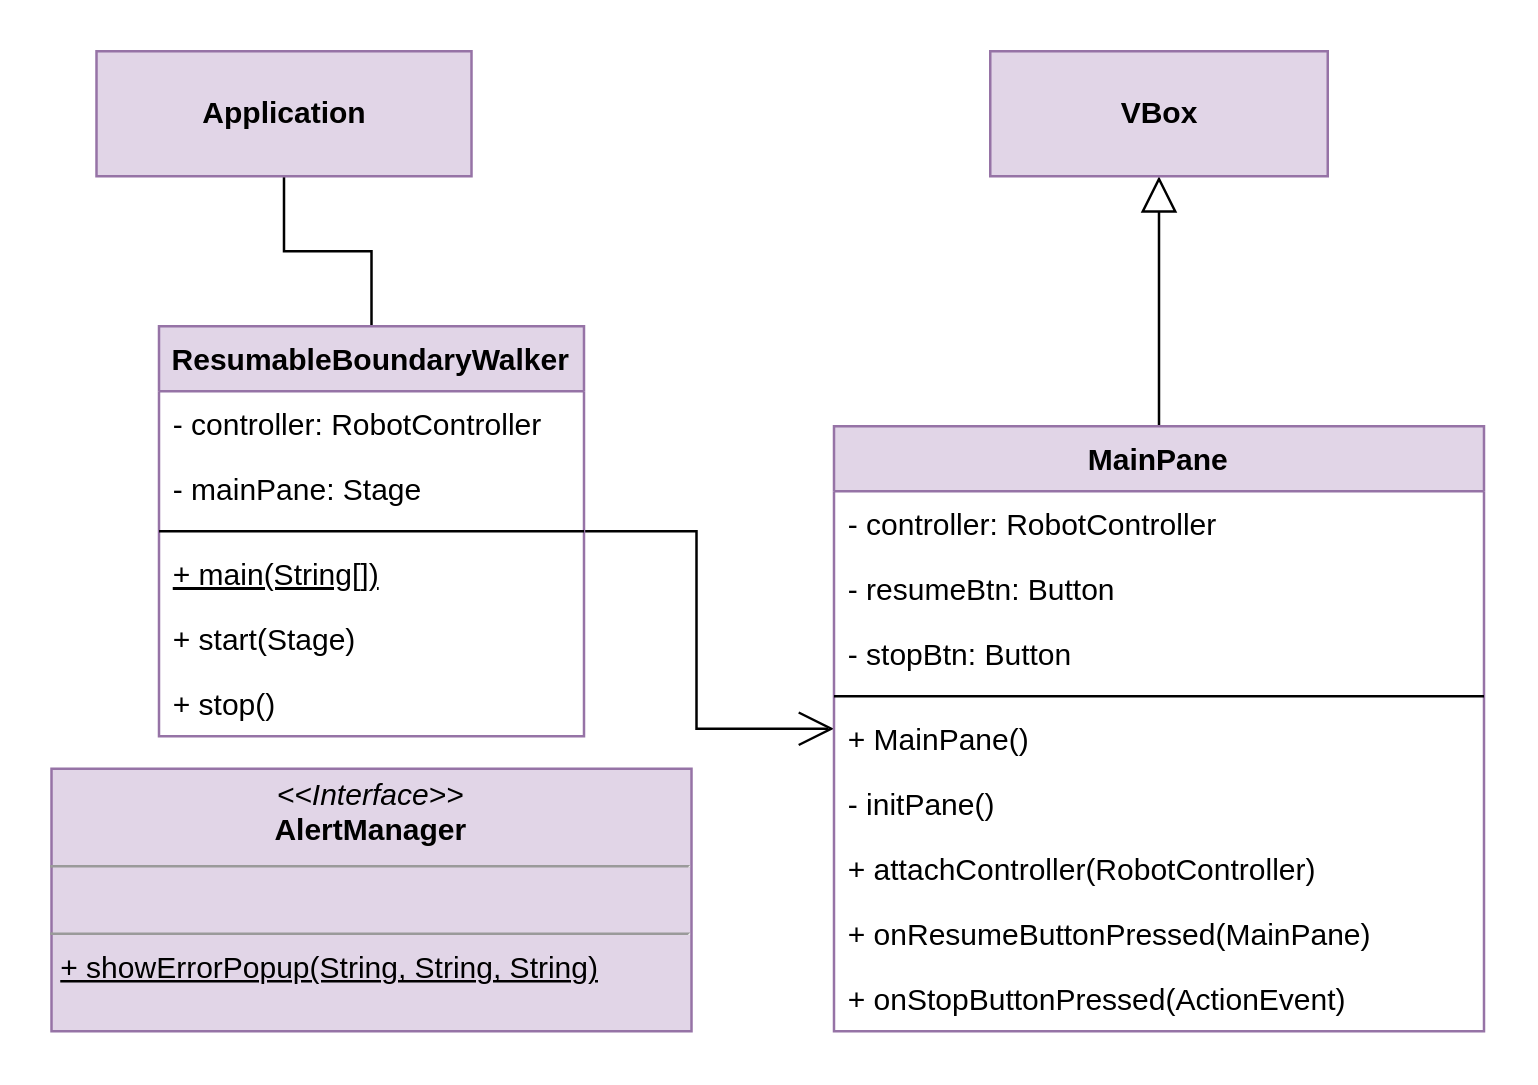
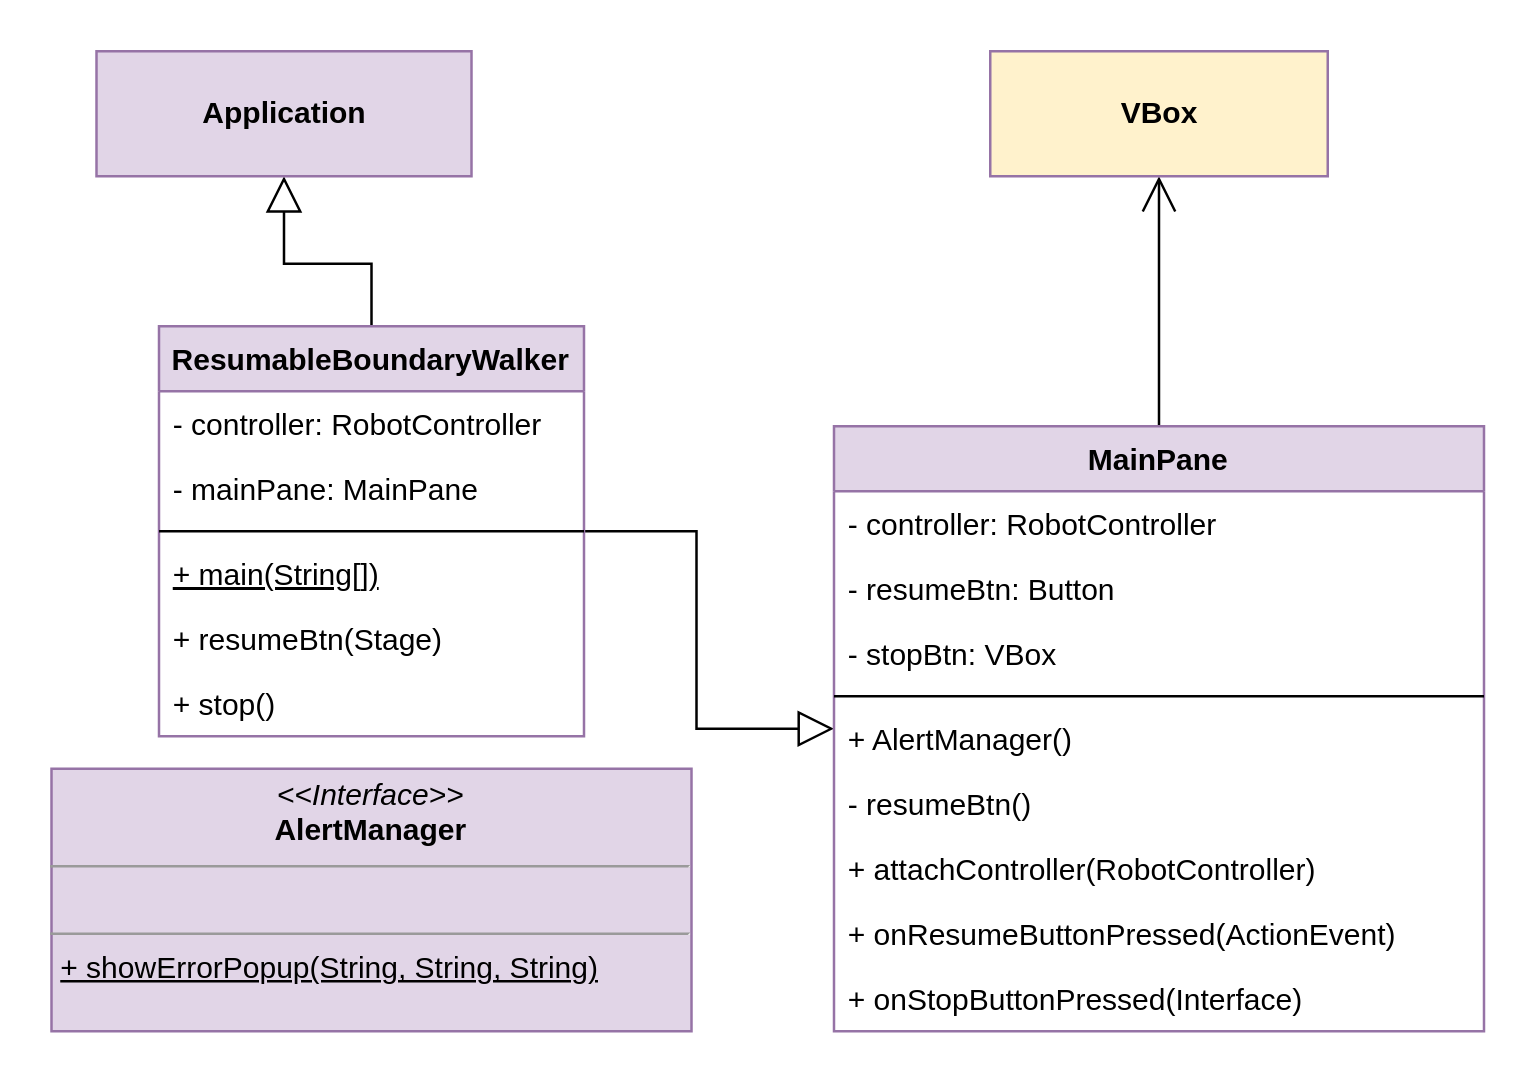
  <mxCell id="0" />
  <mxCell id="1" parent="0" />
- <mxCell id="2" style="edgeStyle=orthogonalEdgeStyle;rounded=0;orthogonalLoop=1;jettySize=auto;html=1;endArrow=none;endFill=0;endSize=12;" parent="1" source="4" target="23" edge="1"><mxGeometry relative="1" as="geometry"><mxPoint x="148" y="130" as="targetPoint" /></mxGeometry></mxCell>
- <mxCell id="3" style="edgeStyle=orthogonalEdgeStyle;rounded=0;orthogonalLoop=1;jettySize=auto;html=1;endArrow=open;endFill=0;endSize=12;" parent="1" source="4" target="12" edge="1"><mxGeometry relative="1" as="geometry" /></mxCell>
+ <mxCell id="2" style="edgeStyle=orthogonalEdgeStyle;rounded=0;orthogonalLoop=1;jettySize=auto;html=1;endArrow=block;endFill=0;endSize=12;" parent="1" source="4" target="23" edge="1"><mxGeometry relative="1" as="geometry"><mxPoint x="148" y="130" as="targetPoint" /></mxGeometry></mxCell>
+ <mxCell id="3" style="edgeStyle=orthogonalEdgeStyle;rounded=0;orthogonalLoop=1;jettySize=auto;html=1;endArrow=block;endFill=0;endSize=12;" parent="1" source="4" target="12" edge="1"><mxGeometry relative="1" as="geometry" /></mxCell>
  <mxCell id="4" value="ResumableBoundaryWalker" style="swimlane;fontStyle=1;align=center;verticalAlign=top;childLayout=stackLayout;horizontal=1;startSize=26;horizontalStack=0;resizeParent=1;resizeParentMax=0;resizeLast=0;collapsible=1;marginBottom=0;fillColor=#e1d5e7;strokeColor=#9673a6;" parent="1" vertex="1"><mxGeometry x="63" y="130" width="170" height="164" as="geometry" /></mxCell>
  <mxCell id="5" value="- controller: RobotController" style="text;strokeColor=none;fillColor=none;align=left;verticalAlign=top;spacingLeft=4;spacingRight=4;overflow=hidden;rotatable=0;points=[[0,0.5],[1,0.5]];portConstraint=eastwest;" parent="4" vertex="1"><mxGeometry y="26" width="170" height="26" as="geometry" /></mxCell>
- <mxCell id="6" value="- mainPane: Stage" style="text;strokeColor=none;fillColor=none;align=left;verticalAlign=top;spacingLeft=4;spacingRight=4;overflow=hidden;rotatable=0;points=[[0,0.5],[1,0.5]];portConstraint=eastwest;" parent="4" vertex="1"><mxGeometry y="52" width="170" height="26" as="geometry" /></mxCell>
+ <mxCell id="6" value="- mainPane: MainPane" style="text;strokeColor=none;fillColor=none;align=left;verticalAlign=top;spacingLeft=4;spacingRight=4;overflow=hidden;rotatable=0;points=[[0,0.5],[1,0.5]];portConstraint=eastwest;" parent="4" vertex="1"><mxGeometry y="52" width="170" height="26" as="geometry" /></mxCell>
  <mxCell id="7" value="" style="line;strokeWidth=1;fillColor=none;align=left;verticalAlign=middle;spacingTop=-1;spacingLeft=3;spacingRight=3;rotatable=0;labelPosition=right;points=[];portConstraint=eastwest;" parent="4" vertex="1"><mxGeometry y="78" width="170" height="8" as="geometry" /></mxCell>
  <mxCell id="8" value="+ main(String[])" style="text;strokeColor=none;fillColor=none;align=left;verticalAlign=top;spacingLeft=4;spacingRight=4;overflow=hidden;rotatable=0;points=[[0,0.5],[1,0.5]];portConstraint=eastwest;fontStyle=4" parent="4" vertex="1"><mxGeometry y="86" width="170" height="26" as="geometry" /></mxCell>
- <mxCell id="9" value="+ start(Stage)" style="text;strokeColor=none;fillColor=none;align=left;verticalAlign=top;spacingLeft=4;spacingRight=4;overflow=hidden;rotatable=0;points=[[0,0.5],[1,0.5]];portConstraint=eastwest;" parent="4" vertex="1"><mxGeometry y="112" width="170" height="26" as="geometry" /></mxCell>
+ <mxCell id="9" value="+ resumeBtn(Stage)" style="text;strokeColor=none;fillColor=none;align=left;verticalAlign=top;spacingLeft=4;spacingRight=4;overflow=hidden;rotatable=0;points=[[0,0.5],[1,0.5]];portConstraint=eastwest;" parent="4" vertex="1"><mxGeometry y="112" width="170" height="26" as="geometry" /></mxCell>
  <mxCell id="10" value="+ stop()" style="text;strokeColor=none;fillColor=none;align=left;verticalAlign=top;spacingLeft=4;spacingRight=4;overflow=hidden;rotatable=0;points=[[0,0.5],[1,0.5]];portConstraint=eastwest;" parent="4" vertex="1"><mxGeometry y="138" width="170" height="26" as="geometry" /></mxCell>
- <mxCell id="11" style="edgeStyle=orthogonalEdgeStyle;rounded=0;orthogonalLoop=1;jettySize=auto;html=1;endArrow=block;endFill=0;endSize=12;" parent="1" source="12" target="22" edge="1"><mxGeometry relative="1" as="geometry" /></mxCell>
+ <mxCell id="11" style="edgeStyle=orthogonalEdgeStyle;rounded=0;orthogonalLoop=1;jettySize=auto;html=1;endArrow=open;endFill=0;endSize=12;" parent="1" source="12" target="22" edge="1"><mxGeometry relative="1" as="geometry" /></mxCell>
  <mxCell id="12" value="MainPane" style="swimlane;fontStyle=1;align=center;verticalAlign=top;childLayout=stackLayout;horizontal=1;startSize=26;horizontalStack=0;resizeParent=1;resizeParentMax=0;resizeLast=0;collapsible=1;marginBottom=0;fillColor=#e1d5e7;strokeColor=#9673a6;" parent="1" vertex="1"><mxGeometry x="333" y="170" width="260" height="242" as="geometry" /></mxCell>
  <mxCell id="13" value="- controller: RobotController" style="text;strokeColor=none;fillColor=none;align=left;verticalAlign=top;spacingLeft=4;spacingRight=4;overflow=hidden;rotatable=0;points=[[0,0.5],[1,0.5]];portConstraint=eastwest;" parent="12" vertex="1"><mxGeometry y="26" width="260" height="26" as="geometry" /></mxCell>
  <mxCell id="14" value="- resumeBtn: Button" style="text;strokeColor=none;fillColor=none;align=left;verticalAlign=top;spacingLeft=4;spacingRight=4;overflow=hidden;rotatable=0;points=[[0,0.5],[1,0.5]];portConstraint=eastwest;" parent="12" vertex="1"><mxGeometry y="52" width="260" height="26" as="geometry" /></mxCell>
- <mxCell id="15" value="- stopBtn: Button" style="text;strokeColor=none;fillColor=none;align=left;verticalAlign=top;spacingLeft=4;spacingRight=4;overflow=hidden;rotatable=0;points=[[0,0.5],[1,0.5]];portConstraint=eastwest;" parent="12" vertex="1"><mxGeometry y="78" width="260" height="26" as="geometry" /></mxCell>
+ <mxCell id="15" value="- stopBtn: VBox" style="text;strokeColor=none;fillColor=none;align=left;verticalAlign=top;spacingLeft=4;spacingRight=4;overflow=hidden;rotatable=0;points=[[0,0.5],[1,0.5]];portConstraint=eastwest;" parent="12" vertex="1"><mxGeometry y="78" width="260" height="26" as="geometry" /></mxCell>
  <mxCell id="16" value="" style="line;strokeWidth=1;fillColor=none;align=left;verticalAlign=middle;spacingTop=-1;spacingLeft=3;spacingRight=3;rotatable=0;labelPosition=right;points=[];portConstraint=eastwest;" parent="12" vertex="1"><mxGeometry y="104" width="260" height="8" as="geometry" /></mxCell>
- <mxCell id="17" value="+ MainPane()" style="text;strokeColor=none;fillColor=none;align=left;verticalAlign=top;spacingLeft=4;spacingRight=4;overflow=hidden;rotatable=0;points=[[0,0.5],[1,0.5]];portConstraint=eastwest;" parent="12" vertex="1"><mxGeometry y="112" width="260" height="26" as="geometry" /></mxCell>
- <mxCell id="18" value="- initPane()" style="text;strokeColor=none;fillColor=none;align=left;verticalAlign=top;spacingLeft=4;spacingRight=4;overflow=hidden;rotatable=0;points=[[0,0.5],[1,0.5]];portConstraint=eastwest;" parent="12" vertex="1"><mxGeometry y="138" width="260" height="26" as="geometry" /></mxCell>
+ <mxCell id="17" value="+ AlertManager()" style="text;strokeColor=none;fillColor=none;align=left;verticalAlign=top;spacingLeft=4;spacingRight=4;overflow=hidden;rotatable=0;points=[[0,0.5],[1,0.5]];portConstraint=eastwest;" parent="12" vertex="1"><mxGeometry y="112" width="260" height="26" as="geometry" /></mxCell>
+ <mxCell id="18" value="- resumeBtn()" style="text;strokeColor=none;fillColor=none;align=left;verticalAlign=top;spacingLeft=4;spacingRight=4;overflow=hidden;rotatable=0;points=[[0,0.5],[1,0.5]];portConstraint=eastwest;" parent="12" vertex="1"><mxGeometry y="138" width="260" height="26" as="geometry" /></mxCell>
  <mxCell id="19" value="+ attachController(RobotController)" style="text;strokeColor=none;fillColor=none;align=left;verticalAlign=top;spacingLeft=4;spacingRight=4;overflow=hidden;rotatable=0;points=[[0,0.5],[1,0.5]];portConstraint=eastwest;" parent="12" vertex="1"><mxGeometry y="164" width="260" height="26" as="geometry" /></mxCell>
- <mxCell id="20" value="+ onResumeButtonPressed(MainPane)" style="text;strokeColor=none;fillColor=none;align=left;verticalAlign=top;spacingLeft=4;spacingRight=4;overflow=hidden;rotatable=0;points=[[0,0.5],[1,0.5]];portConstraint=eastwest;" parent="12" vertex="1"><mxGeometry y="190" width="260" height="26" as="geometry" /></mxCell>
- <mxCell id="21" value="+ onStopButtonPressed(ActionEvent)" style="text;strokeColor=none;fillColor=none;align=left;verticalAlign=top;spacingLeft=4;spacingRight=4;overflow=hidden;rotatable=0;points=[[0,0.5],[1,0.5]];portConstraint=eastwest;" parent="12" vertex="1"><mxGeometry y="216" width="260" height="26" as="geometry" /></mxCell>
- <mxCell id="22" value="VBox" style="html=1;fillColor=#e1d5e7;strokeColor=#9673a6;fontStyle=1" parent="1" vertex="1"><mxGeometry x="395.5" y="20" width="135" height="50" as="geometry" /></mxCell>
+ <mxCell id="20" value="+ onResumeButtonPressed(ActionEvent)" style="text;strokeColor=none;fillColor=none;align=left;verticalAlign=top;spacingLeft=4;spacingRight=4;overflow=hidden;rotatable=0;points=[[0,0.5],[1,0.5]];portConstraint=eastwest;" parent="12" vertex="1"><mxGeometry y="190" width="260" height="26" as="geometry" /></mxCell>
+ <mxCell id="21" value="+ onStopButtonPressed(Interface)" style="text;strokeColor=none;fillColor=none;align=left;verticalAlign=top;spacingLeft=4;spacingRight=4;overflow=hidden;rotatable=0;points=[[0,0.5],[1,0.5]];portConstraint=eastwest;" parent="12" vertex="1"><mxGeometry y="216" width="260" height="26" as="geometry" /></mxCell>
+ <mxCell id="22" value="VBox" style="html=1;fillColor=#fff2cc;strokeColor=#9673a6;fontStyle=1;" parent="1" vertex="1"><mxGeometry x="395.5" y="20" width="135" height="50" as="geometry" /></mxCell>
  <mxCell id="23" value="Application" style="html=1;fillColor=#e1d5e7;strokeColor=#9673a6;fontStyle=1" parent="1" vertex="1"><mxGeometry x="38" y="20" width="150" height="50" as="geometry" /></mxCell>
  <mxCell id="24" value="&lt;p style=&quot;margin: 0px ; margin-top: 4px ; text-align: center&quot;&gt;&lt;i&gt;&amp;lt;&amp;lt;Interface&amp;gt;&amp;gt;&lt;/i&gt;&lt;br&gt;&lt;b&gt;AlertManager&lt;/b&gt;&lt;/p&gt;&lt;hr size=&quot;1&quot;&gt;&lt;p style=&quot;margin: 0px ; margin-left: 4px&quot;&gt;&lt;br&gt;&lt;/p&gt;&lt;hr size=&quot;1&quot;&gt;&lt;p style=&quot;margin: 0px ; margin-left: 4px&quot;&gt;&lt;u&gt;+ showErrorPopup(String, String, String)&lt;/u&gt;&lt;/p&gt;" style="verticalAlign=top;align=left;overflow=fill;fontSize=12;fontFamily=Helvetica;html=1;fillColor=#e1d5e7;strokeColor=#9673a6;" parent="1" vertex="1"><mxGeometry x="20" y="307" width="256" height="105" as="geometry" /></mxCell>
